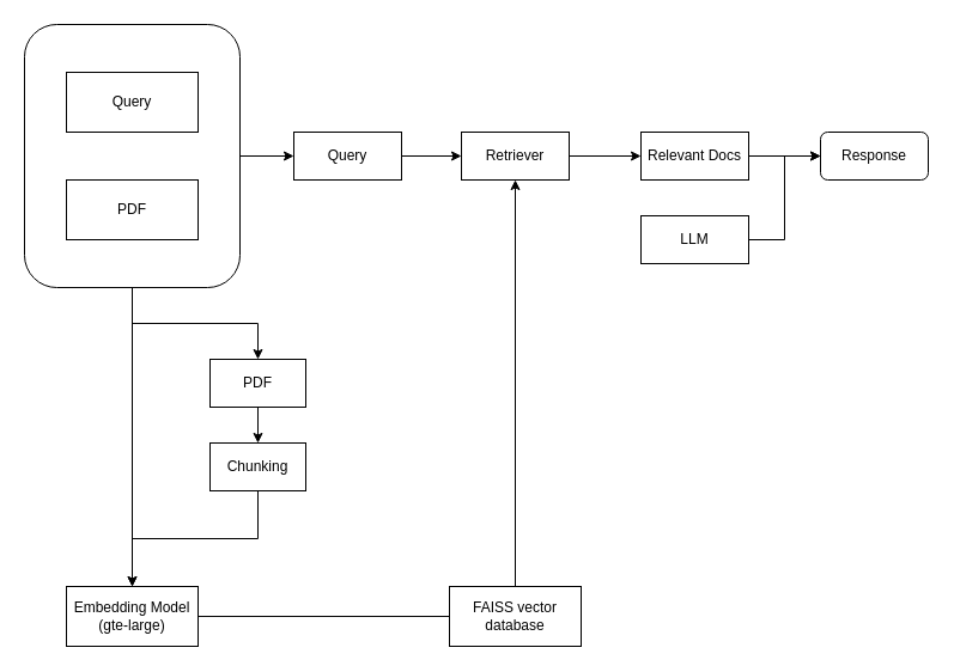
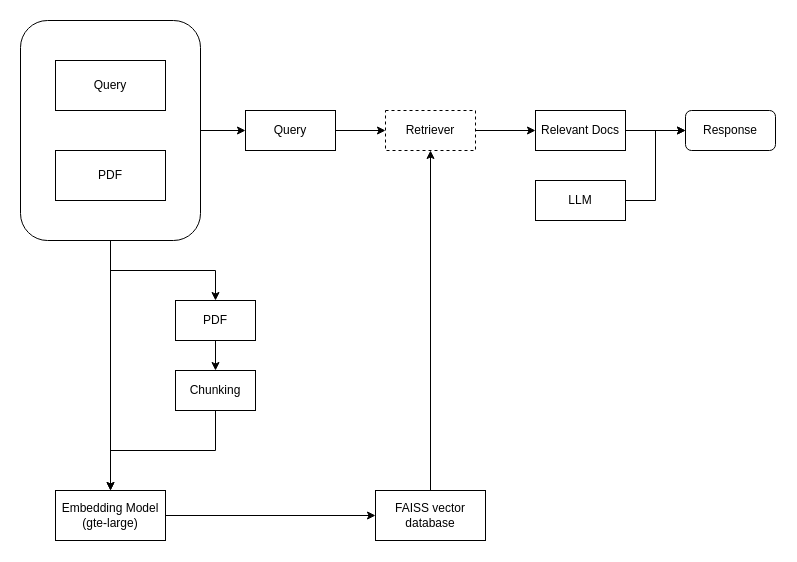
  <mxCell id="0" />
  <mxCell id="1" parent="0" />
  <mxCell id="2" value="" style="edgeStyle=orthogonalEdgeStyle;rounded=0;orthogonalLoop=1;jettySize=auto;html=1;" edge="1" parent="1" source="5" target="9"><mxGeometry relative="1" as="geometry" /></mxCell>
  <mxCell id="3" value="" style="edgeStyle=orthogonalEdgeStyle;rounded=0;orthogonalLoop=1;jettySize=auto;html=1;" edge="1" parent="1" source="5" target="13"><mxGeometry relative="1" as="geometry" /></mxCell>
  <mxCell id="4" style="edgeStyle=orthogonalEdgeStyle;rounded=0;orthogonalLoop=1;jettySize=auto;html=1;exitX=0.5;exitY=1;exitDx=0;exitDy=0;entryX=0.5;entryY=0;entryDx=0;entryDy=0;" edge="1" parent="1" source="5" target="22"><mxGeometry relative="1" as="geometry" /></mxCell>
  <mxCell id="5" value="" style="rounded=1;whiteSpace=wrap;html=1;" vertex="1" parent="1"><mxGeometry x="20" y="20" width="180" height="220" as="geometry" /></mxCell>
  <mxCell id="6" value="Query" style="rounded=0;whiteSpace=wrap;html=1;" vertex="1" parent="1"><mxGeometry x="55" y="60" width="110" height="50" as="geometry" /></mxCell>
  <mxCell id="7" value="PDF" style="rounded=0;whiteSpace=wrap;html=1;" vertex="1" parent="1"><mxGeometry x="55" y="150" width="110" height="50" as="geometry" /></mxCell>
- <mxCell id="8" value="" style="edgeStyle=orthogonalEdgeStyle;rounded=0;orthogonalLoop=1;jettySize=auto;html=1;endArrow=none;" edge="1" parent="1" source="9" target="11"><mxGeometry relative="1" as="geometry" /></mxCell>
+ <mxCell id="8" value="" style="edgeStyle=orthogonalEdgeStyle;rounded=0;orthogonalLoop=1;jettySize=auto;html=1;" edge="1" parent="1" source="9" target="11"><mxGeometry relative="1" as="geometry" /></mxCell>
  <mxCell id="9" value="Embedding Model&lt;div&gt;(gte-large)&lt;/div&gt;" style="rounded=0;whiteSpace=wrap;html=1;" vertex="1" parent="1"><mxGeometry x="55" y="490" width="110" height="50" as="geometry" /></mxCell>
  <mxCell id="10" style="edgeStyle=orthogonalEdgeStyle;rounded=0;orthogonalLoop=1;jettySize=auto;html=1;exitX=0.5;exitY=0;exitDx=0;exitDy=0;entryX=0.5;entryY=1;entryDx=0;entryDy=0;" edge="1" parent="1" source="11" target="15"><mxGeometry relative="1" as="geometry" /></mxCell>
  <mxCell id="11" value="FAISS vector database" style="rounded=0;whiteSpace=wrap;html=1;" vertex="1" parent="1"><mxGeometry x="375" y="490" width="110" height="50" as="geometry" /></mxCell>
  <mxCell id="12" value="" style="edgeStyle=orthogonalEdgeStyle;rounded=0;orthogonalLoop=1;jettySize=auto;html=1;" edge="1" parent="1" source="13" target="15"><mxGeometry relative="1" as="geometry" /></mxCell>
  <mxCell id="13" value="Query" style="rounded=0;whiteSpace=wrap;html=1;" vertex="1" parent="1"><mxGeometry x="245" y="110" width="90" height="40" as="geometry" /></mxCell>
  <mxCell id="14" value="" style="edgeStyle=orthogonalEdgeStyle;rounded=0;orthogonalLoop=1;jettySize=auto;html=1;" edge="1" parent="1" source="15" target="17"><mxGeometry relative="1" as="geometry" /></mxCell>
- <mxCell id="15" value="Retriever" style="rounded=0;whiteSpace=wrap;html=1;" vertex="1" parent="1"><mxGeometry x="385" y="110" width="90" height="40" as="geometry" /></mxCell>
+ <mxCell id="15" value="Retriever" style="rounded=0;whiteSpace=wrap;html=1;dashed=1;" vertex="1" parent="1"><mxGeometry x="385" y="110" width="90" height="40" as="geometry" /></mxCell>
  <mxCell id="16" value="" style="edgeStyle=orthogonalEdgeStyle;rounded=0;orthogonalLoop=1;jettySize=auto;html=1;" edge="1" parent="1" source="17" target="20"><mxGeometry relative="1" as="geometry" /></mxCell>
  <mxCell id="17" value="Relevant Docs" style="rounded=0;whiteSpace=wrap;html=1;" vertex="1" parent="1"><mxGeometry x="535" y="110" width="90" height="40" as="geometry" /></mxCell>
  <mxCell id="18" style="edgeStyle=orthogonalEdgeStyle;rounded=0;orthogonalLoop=1;jettySize=auto;html=1;exitX=1;exitY=0.5;exitDx=0;exitDy=0;entryX=0;entryY=0.5;entryDx=0;entryDy=0;" edge="1" parent="1" source="19" target="20"><mxGeometry relative="1" as="geometry" /></mxCell>
  <mxCell id="19" value="LLM" style="rounded=0;whiteSpace=wrap;html=1;" vertex="1" parent="1"><mxGeometry x="535" y="180" width="90" height="40" as="geometry" /></mxCell>
  <mxCell id="20" value="Response" style="whiteSpace=wrap;html=1;rounded=1;" vertex="1" parent="1"><mxGeometry x="685" y="110" width="90" height="40" as="geometry" /></mxCell>
  <mxCell id="21" style="edgeStyle=orthogonalEdgeStyle;rounded=0;orthogonalLoop=1;jettySize=auto;html=1;exitX=0.5;exitY=1;exitDx=0;exitDy=0;entryX=0.5;entryY=0;entryDx=0;entryDy=0;" edge="1" parent="1" source="22" target="24"><mxGeometry relative="1" as="geometry" /></mxCell>
  <mxCell id="22" value="PDF" style="rounded=0;whiteSpace=wrap;html=1;" vertex="1" parent="1"><mxGeometry x="175" y="300" width="80" height="40" as="geometry" /></mxCell>
  <mxCell id="23" style="edgeStyle=orthogonalEdgeStyle;rounded=0;orthogonalLoop=1;jettySize=auto;html=1;exitX=0.5;exitY=1;exitDx=0;exitDy=0;entryX=0.5;entryY=0;entryDx=0;entryDy=0;" edge="1" parent="1" source="24" target="9"><mxGeometry relative="1" as="geometry" /></mxCell>
  <mxCell id="24" value="Chunking" style="rounded=0;whiteSpace=wrap;html=1;" vertex="1" parent="1"><mxGeometry x="175" y="370" width="80" height="40" as="geometry" /></mxCell>
